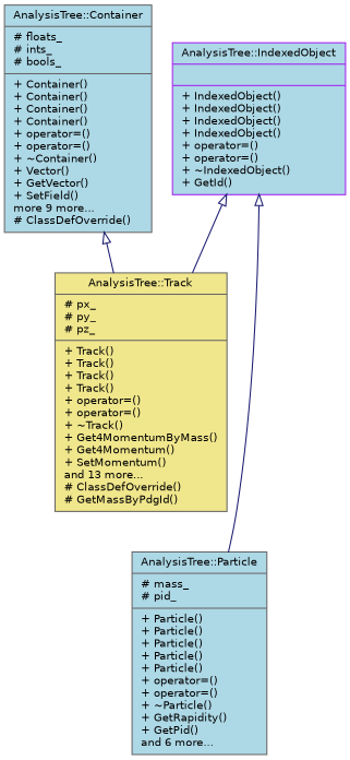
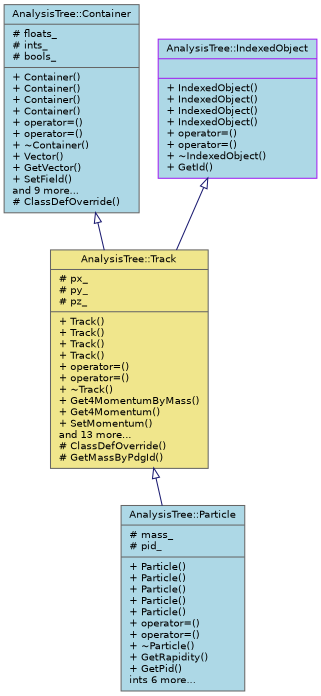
  digraph {
    node [color=gray40 fillcolor=lightblue fontname=Helvetica fontsize=10 shape=record style=filled]
    edge [arrowtail=onormal color=midnightblue dir=back fontname=Helvetica fontsize=10 labelfontname=Helvetica labelfontsize=10 style=solid]
-   n1 [fontcolor=black height=0.2 label="{AnalysisTree::Particle\n|# mass_\l# pid_\l|+ Particle()\l+ Particle()\l+ Particle()\l+ Particle()\l+ Particle()\l+ operator=()\l+ operator=()\l+ ~Particle()\l+ GetRapidity()\l+ GetPid()\land 6 more...\l}" width=0.4]
+   n1 [fontcolor=black height=0.2 label="{AnalysisTree::Particle\n|# mass_\l# pid_\l|+ Particle()\l+ Particle()\l+ Particle()\l+ Particle()\l+ Particle()\l+ operator=()\l+ operator=()\l+ ~Particle()\l+ GetRapidity()\l+ GetPid()\lints 6 more...\l}" width=0.4]
    n2 [fillcolor=khaki height=0.2 label="{AnalysisTree::Track\n|# px_\l# py_\l# pz_\l|+ Track()\l+ Track()\l+ Track()\l+ Track()\l+ operator=()\l+ operator=()\l+ ~Track()\l+ Get4MomentumByMass()\l+ Get4Momentum()\l+ SetMomentum()\land 13 more...\l# ClassDefOverride()\l# GetMassByPdgId()\l}" width=0.4]
-   n3 [height=0.2 label="{AnalysisTree::Container\n|# floats_\l# ints_\l# bools_\l|+ Container()\l+ Container()\l+ Container()\l+ Container()\l+ operator=()\l+ operator=()\l+ ~Container()\l+ Vector()\l+ GetVector()\l+ SetField()\lmore 9 more...\l# ClassDefOverride()\l}" width=0.4]
+   n3 [height=0.2 label="{AnalysisTree::Container\n|# floats_\l# ints_\l# bools_\l|+ Container()\l+ Container()\l+ Container()\l+ Container()\l+ operator=()\l+ operator=()\l+ ~Container()\l+ Vector()\l+ GetVector()\l+ SetField()\land 9 more...\l# ClassDefOverride()\l}" width=0.4]
    n4 [color=purple height=0.2 label="{AnalysisTree::IndexedObject\n||+ IndexedObject()\l+ IndexedObject()\l+ IndexedObject()\l+ IndexedObject()\l+ operator=()\l+ operator=()\l+ ~IndexedObject()\l+ GetId()\l}" width=0.4]
-   n4 -> n1
+   n2 -> n1
    n3 -> n2
    n4 -> n2
  }
